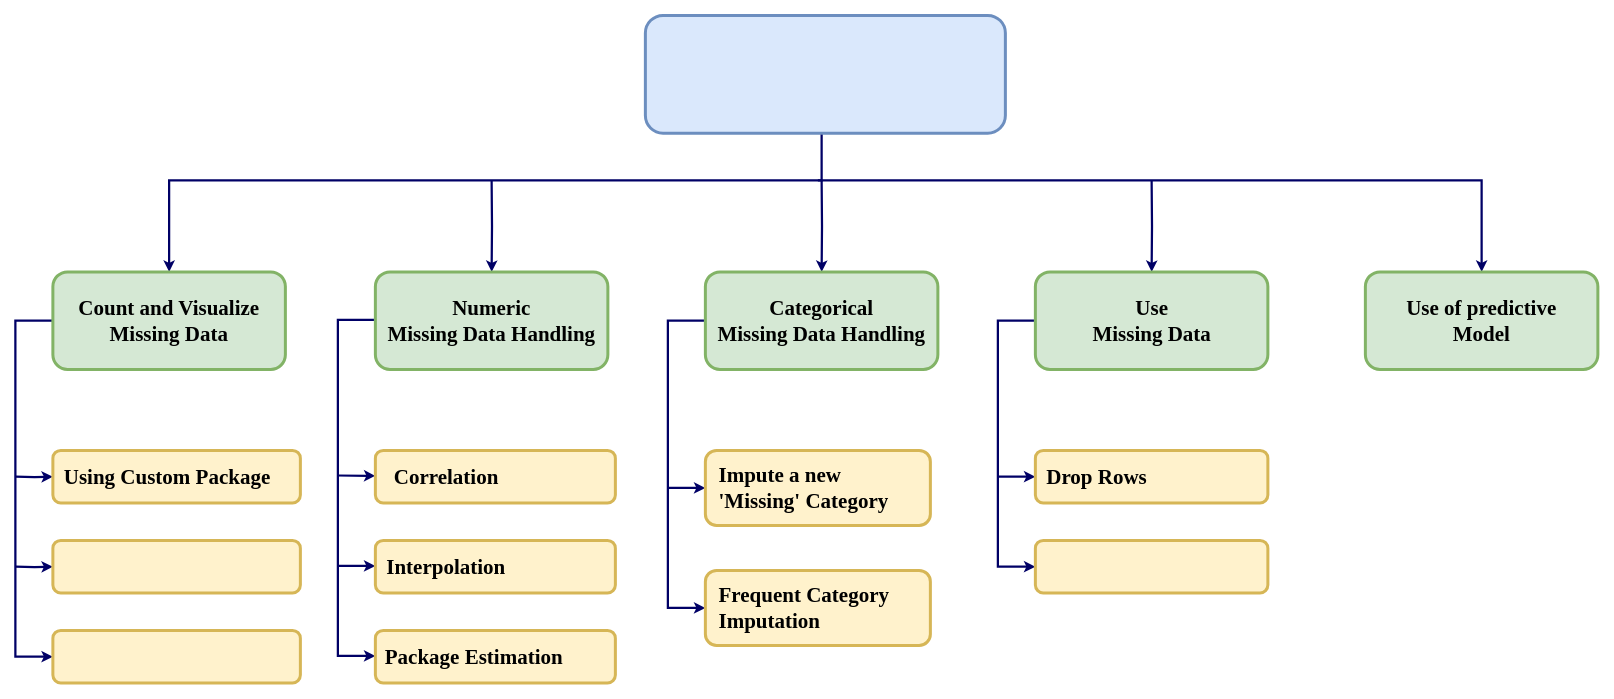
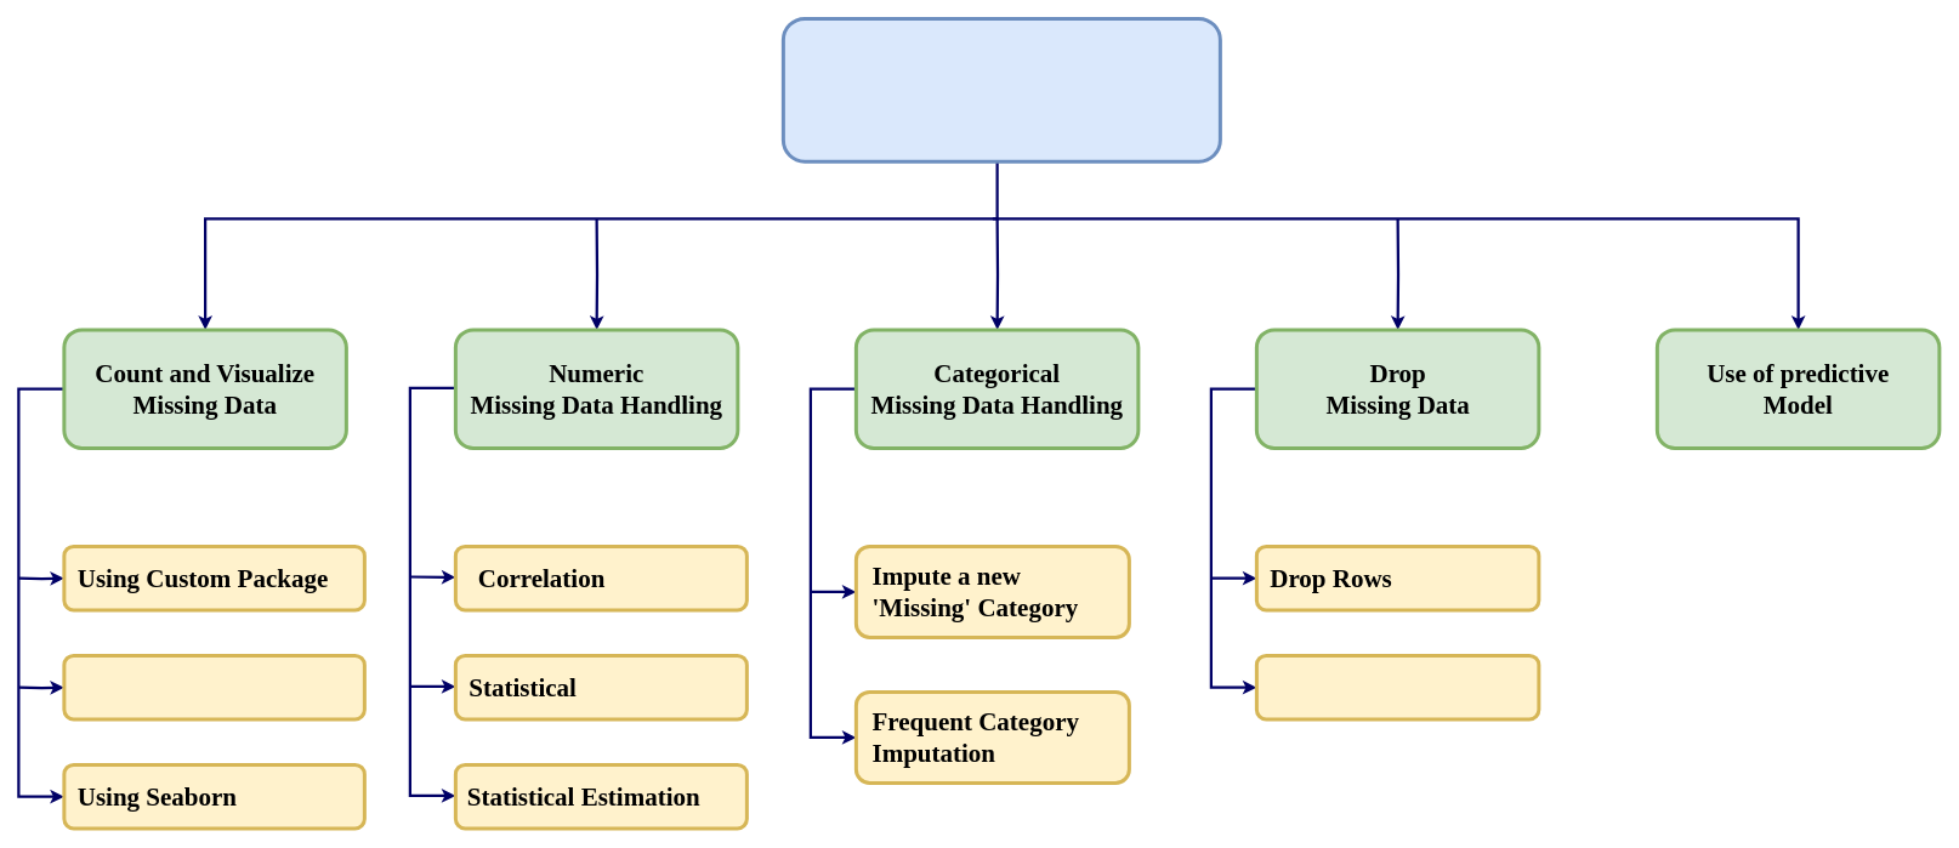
  <mxCell id="0" />
  <mxCell id="1" parent="0" />
  <mxCell id="2" value="" style="endArrow=classic;html=1;rounded=0;fontFamily=Comic Sans MS;fontSize=28;strokeColor=#000066;strokeWidth=3;entryX=0;entryY=0.5;entryDx=0;entryDy=0;" edge="1" parent="1" target="43"><mxGeometry width="50" height="50" relative="1" as="geometry"><mxPoint x="1330" y="635" as="sourcePoint" /><mxPoint x="1380" y="640" as="targetPoint" /></mxGeometry></mxCell>
  <mxCell id="3" value="" style="endArrow=classic;html=1;rounded=0;fontFamily=Comic Sans MS;fontSize=28;strokeColor=#000066;strokeWidth=3;entryX=0;entryY=0.5;entryDx=0;entryDy=0;" edge="1" parent="1" target="39"><mxGeometry width="50" height="50" relative="1" as="geometry"><mxPoint x="890" y="650" as="sourcePoint" /><mxPoint x="940" y="650.5" as="targetPoint" /></mxGeometry></mxCell>
  <mxCell id="4" value="" style="endArrow=classic;html=1;rounded=0;fontFamily=Comic Sans MS;fontSize=28;strokeColor=#000066;strokeWidth=3;entryX=0;entryY=0.5;entryDx=0;entryDy=0;" edge="1" parent="1"><mxGeometry width="50" height="50" relative="1" as="geometry"><mxPoint x="450" y="754" as="sourcePoint" /><mxPoint x="500" y="754" as="targetPoint" /></mxGeometry></mxCell>
  <mxCell id="5" value="" style="endArrow=classic;html=1;rounded=0;fontFamily=Comic Sans MS;fontSize=28;strokeColor=#000066;strokeWidth=3;entryX=0;entryY=0.5;entryDx=0;entryDy=0;" edge="1" parent="1"><mxGeometry width="50" height="50" relative="1" as="geometry"><mxPoint x="450" y="633.5" as="sourcePoint" /><mxPoint x="500" y="634" as="targetPoint" /></mxGeometry></mxCell>
  <mxCell id="6" style="edgeStyle=orthogonalEdgeStyle;rounded=0;orthogonalLoop=1;jettySize=auto;html=1;entryX=0;entryY=0.5;entryDx=0;entryDy=0;fontFamily=Comic Sans MS;fontSize=28;strokeWidth=3;strokeColor=#000066;exitX=0;exitY=0.5;exitDx=0;exitDy=0;" edge="1" parent="1" source="13"><mxGeometry relative="1" as="geometry"><mxPoint x="500" y="426" as="sourcePoint" /><mxPoint x="500" y="874" as="targetPoint" /><Array as="points"><mxPoint x="500" y="426" /><mxPoint x="450" y="426" /><mxPoint x="450" y="874" /></Array></mxGeometry></mxCell>
  <mxCell id="7" style="edgeStyle=orthogonalEdgeStyle;rounded=0;orthogonalLoop=1;jettySize=auto;html=1;entryX=0.5;entryY=0;entryDx=0;entryDy=0;fontFamily=Comic Sans MS;fontSize=28;strokeColor=#000066;strokeWidth=3;" edge="1" parent="1" source="8" target="10"><mxGeometry relative="1" as="geometry"><Array as="points"><mxPoint x="1095" y="240" /><mxPoint x="225" y="240" /></Array></mxGeometry></mxCell>
  <mxCell id="8" value="" style="rounded=1;whiteSpace=wrap;html=1;strokeWidth=4;fillColor=#dae8fc;strokeColor=#6c8ebf;" vertex="1" parent="1"><mxGeometry x="860" y="20" width="480" height="157" as="geometry" /></mxCell>
  <mxCell id="9" style="edgeStyle=orthogonalEdgeStyle;rounded=0;orthogonalLoop=1;jettySize=auto;html=1;entryX=0;entryY=0.5;entryDx=0;entryDy=0;fontFamily=Comic Sans MS;fontSize=28;strokeWidth=3;strokeColor=#000066;" edge="1" parent="1" source="10" target="31"><mxGeometry relative="1" as="geometry"><Array as="points"><mxPoint x="20" y="427" /><mxPoint x="20" y="875" /></Array></mxGeometry></mxCell>
  <mxCell id="10" value="" style="rounded=1;whiteSpace=wrap;html=1;strokeWidth=4;fillColor=#d5e8d4;strokeColor=#82b366;" vertex="1" parent="1"><mxGeometry x="70" y="362" width="310" height="130" as="geometry" /></mxCell>
  <mxCell id="11" value="&lt;font face=&quot;Comic Sans MS&quot; size=&quot;1&quot; style=&quot;&quot;&gt;&lt;b style=&quot;font-size: 28px;&quot;&gt;Count and Visualize Missing Data&lt;/b&gt;&lt;/font&gt;" style="text;html=1;strokeColor=none;fillColor=none;align=center;verticalAlign=middle;whiteSpace=wrap;rounded=0;" vertex="1" parent="1"><mxGeometry x="85" y="399.5" width="280" height="55" as="geometry" /></mxCell>
  <mxCell id="12" style="edgeStyle=orthogonalEdgeStyle;rounded=0;orthogonalLoop=1;jettySize=auto;html=1;fontFamily=Comic Sans MS;fontSize=28;strokeColor=#000066;strokeWidth=3;" edge="1" parent="1" target="13"><mxGeometry relative="1" as="geometry"><mxPoint x="655" y="240" as="sourcePoint" /></mxGeometry></mxCell>
  <mxCell id="13" value="" style="rounded=1;whiteSpace=wrap;html=1;strokeWidth=4;fillColor=#d5e8d4;strokeColor=#82b366;" vertex="1" parent="1"><mxGeometry x="500" y="362" width="310" height="130" as="geometry" /></mxCell>
  <mxCell id="14" value="&lt;font face=&quot;Comic Sans MS&quot; size=&quot;1&quot; style=&quot;&quot;&gt;&lt;b style=&quot;font-size: 28px;&quot;&gt;Numeric&lt;br&gt;Missing Data Handling&lt;/b&gt;&lt;/font&gt;" style="text;html=1;strokeColor=none;fillColor=none;align=center;verticalAlign=middle;whiteSpace=wrap;rounded=0;" vertex="1" parent="1"><mxGeometry x="509" y="399.5" width="292" height="55" as="geometry" /></mxCell>
  <mxCell id="15" style="edgeStyle=orthogonalEdgeStyle;rounded=0;orthogonalLoop=1;jettySize=auto;html=1;entryX=0;entryY=0.5;entryDx=0;entryDy=0;fontFamily=Comic Sans MS;fontSize=28;strokeColor=#000066;strokeWidth=3;" edge="1" parent="1" source="17" target="41"><mxGeometry relative="1" as="geometry"><Array as="points"><mxPoint x="890" y="427" /><mxPoint x="890" y="810" /></Array></mxGeometry></mxCell>
  <mxCell id="16" style="edgeStyle=orthogonalEdgeStyle;rounded=0;orthogonalLoop=1;jettySize=auto;html=1;fontFamily=Comic Sans MS;fontSize=28;strokeColor=#000066;strokeWidth=3;" edge="1" parent="1" target="17"><mxGeometry relative="1" as="geometry"><mxPoint x="1095" y="240" as="sourcePoint" /></mxGeometry></mxCell>
  <mxCell id="17" value="" style="rounded=1;whiteSpace=wrap;html=1;strokeWidth=4;fillColor=#d5e8d4;strokeColor=#82b366;" vertex="1" parent="1"><mxGeometry x="940" y="362" width="310" height="130" as="geometry" /></mxCell>
  <mxCell id="18" value="&lt;font face=&quot;Comic Sans MS&quot; size=&quot;1&quot; style=&quot;&quot;&gt;&lt;b style=&quot;font-size: 28px;&quot;&gt;Categorical&lt;br&gt;Missing Data Handling&lt;/b&gt;&lt;/font&gt;" style="text;html=1;strokeColor=none;fillColor=none;align=center;verticalAlign=middle;whiteSpace=wrap;rounded=0;" vertex="1" parent="1"><mxGeometry x="949" y="399.5" width="292" height="55" as="geometry" /></mxCell>
  <mxCell id="19" style="edgeStyle=orthogonalEdgeStyle;rounded=0;orthogonalLoop=1;jettySize=auto;html=1;entryX=0;entryY=0.5;entryDx=0;entryDy=0;fontFamily=Comic Sans MS;fontSize=28;strokeColor=#000066;strokeWidth=3;" edge="1" parent="1" source="21" target="45"><mxGeometry relative="1" as="geometry"><Array as="points"><mxPoint x="1330" y="427" /><mxPoint x="1330" y="755" /></Array></mxGeometry></mxCell>
  <mxCell id="20" style="edgeStyle=orthogonalEdgeStyle;rounded=0;orthogonalLoop=1;jettySize=auto;html=1;fontFamily=Comic Sans MS;fontSize=28;strokeColor=#000066;strokeWidth=3;" edge="1" parent="1" target="21"><mxGeometry relative="1" as="geometry"><mxPoint x="1535" y="240" as="sourcePoint" /></mxGeometry></mxCell>
  <mxCell id="21" value="" style="rounded=1;whiteSpace=wrap;html=1;strokeWidth=4;fillColor=#d5e8d4;strokeColor=#82b366;" vertex="1" parent="1"><mxGeometry x="1380" y="362" width="310" height="130" as="geometry" /></mxCell>
- <mxCell id="22" value="&lt;font face=&quot;Comic Sans MS&quot; size=&quot;1&quot; style=&quot;&quot;&gt;&lt;b style=&quot;font-size: 28px;&quot;&gt;Use&lt;br&gt;Missing Data&lt;/b&gt;&lt;/font&gt;" style="text;html=1;strokeColor=none;fillColor=none;align=center;verticalAlign=middle;whiteSpace=wrap;rounded=0;" vertex="1" parent="1"><mxGeometry x="1414.5" y="399.5" width="241" height="55" as="geometry" /></mxCell>
+ <mxCell id="22" value="&lt;font face=&quot;Comic Sans MS&quot; size=&quot;1&quot; style=&quot;&quot;&gt;&lt;b style=&quot;font-size: 28px;&quot;&gt;Drop&lt;br&gt;Missing Data&lt;/b&gt;&lt;/font&gt;" style="text;html=1;strokeColor=none;fillColor=none;align=center;verticalAlign=middle;whiteSpace=wrap;rounded=0;" vertex="1" parent="1"><mxGeometry x="1414.5" y="399.5" width="241" height="55" as="geometry" /></mxCell>
  <mxCell id="23" style="edgeStyle=orthogonalEdgeStyle;rounded=0;orthogonalLoop=1;jettySize=auto;html=1;fontFamily=Comic Sans MS;fontSize=28;strokeColor=#000066;strokeWidth=3;entryX=0.5;entryY=0;entryDx=0;entryDy=0;" edge="1" parent="1" target="24"><mxGeometry relative="1" as="geometry"><mxPoint x="1090" y="240" as="sourcePoint" /><Array as="points"><mxPoint x="1975" y="240" /></Array></mxGeometry></mxCell>
  <mxCell id="24" value="" style="rounded=1;whiteSpace=wrap;html=1;strokeWidth=4;fillColor=#d5e8d4;strokeColor=#82b366;" vertex="1" parent="1"><mxGeometry x="1820" y="362" width="310" height="130" as="geometry" /></mxCell>
  <mxCell id="25" value="&lt;font face=&quot;Comic Sans MS&quot;&gt;&lt;span style=&quot;font-size: 28px;&quot;&gt;&lt;b&gt;Use of predictive Model&lt;/b&gt;&lt;/span&gt;&lt;/font&gt;" style="text;html=1;strokeColor=none;fillColor=none;align=center;verticalAlign=middle;whiteSpace=wrap;rounded=0;" vertex="1" parent="1"><mxGeometry x="1857.25" y="399.5" width="235.5" height="55" as="geometry" /></mxCell>
  <mxCell id="26" style="edgeStyle=orthogonalEdgeStyle;rounded=0;orthogonalLoop=1;jettySize=auto;html=1;fontFamily=Comic Sans MS;fontSize=28;strokeColor=#000066;strokeWidth=3;" edge="1" parent="1" target="27"><mxGeometry relative="1" as="geometry"><mxPoint x="20" y="635" as="sourcePoint" /></mxGeometry></mxCell>
  <mxCell id="27" value="" style="rounded=1;whiteSpace=wrap;html=1;strokeWidth=4;fillColor=#fff2cc;strokeColor=#d6b656;" vertex="1" parent="1"><mxGeometry x="70" y="600" width="330" height="70" as="geometry" /></mxCell>
  <mxCell id="28" value="&lt;font face=&quot;Comic Sans MS&quot; size=&quot;1&quot; style=&quot;&quot;&gt;&lt;b style=&quot;font-size: 28px;&quot;&gt;Using Custom Package&lt;/b&gt;&lt;/font&gt;" style="text;html=1;strokeColor=none;fillColor=none;align=left;verticalAlign=middle;whiteSpace=wrap;rounded=0;" vertex="1" parent="1"><mxGeometry x="82.5" y="607.5" width="315" height="55" as="geometry" /></mxCell>
  <mxCell id="29" style="edgeStyle=orthogonalEdgeStyle;rounded=0;orthogonalLoop=1;jettySize=auto;html=1;fontFamily=Comic Sans MS;fontSize=28;strokeColor=#000066;strokeWidth=3;" edge="1" parent="1" target="30"><mxGeometry relative="1" as="geometry"><mxPoint x="20" y="755" as="sourcePoint" /></mxGeometry></mxCell>
  <mxCell id="30" value="" style="rounded=1;whiteSpace=wrap;html=1;strokeWidth=4;fillColor=#fff2cc;strokeColor=#d6b656;" vertex="1" parent="1"><mxGeometry x="70" y="720" width="330" height="70" as="geometry" /></mxCell>
  <mxCell id="31" value="" style="rounded=1;whiteSpace=wrap;html=1;strokeWidth=4;fillColor=#fff2cc;strokeColor=#d6b656;" vertex="1" parent="1"><mxGeometry x="70" y="840" width="330" height="70" as="geometry" /></mxCell>
+ <mxCell id="32" value="&lt;font face=&quot;Comic Sans MS&quot; size=&quot;1&quot; style=&quot;&quot;&gt;&lt;b style=&quot;font-size: 28px;&quot;&gt;Using Seaborn&lt;/b&gt;&lt;/font&gt;" style="text;html=1;strokeColor=none;fillColor=none;align=left;verticalAlign=middle;whiteSpace=wrap;rounded=0;" vertex="1" parent="1"><mxGeometry x="82.5" y="847.5" width="315" height="55" as="geometry" /></mxCell>
  <mxCell id="33" value="" style="rounded=1;whiteSpace=wrap;html=1;strokeWidth=4;fillColor=#fff2cc;strokeColor=#d6b656;" vertex="1" parent="1"><mxGeometry x="500" y="600" width="320" height="70" as="geometry" /></mxCell>
  <mxCell id="34" value="&lt;font face=&quot;Comic Sans MS&quot; size=&quot;1&quot; style=&quot;&quot;&gt;&lt;b style=&quot;font-size: 28px;&quot;&gt;Correlation&lt;/b&gt;&lt;/font&gt;" style="text;html=1;strokeColor=none;fillColor=none;align=left;verticalAlign=middle;whiteSpace=wrap;rounded=0;" vertex="1" parent="1"><mxGeometry x="523.13" y="607.5" width="293.75" height="55" as="geometry" /></mxCell>
  <mxCell id="35" value="" style="rounded=1;whiteSpace=wrap;html=1;strokeWidth=4;fillColor=#fff2cc;strokeColor=#d6b656;" vertex="1" parent="1"><mxGeometry x="500" y="720" width="320" height="70" as="geometry" /></mxCell>
- <mxCell id="36" value="&lt;font face=&quot;Comic Sans MS&quot; size=&quot;1&quot; style=&quot;&quot;&gt;&lt;b style=&quot;font-size: 28px;&quot;&gt;Interpolation&lt;/b&gt;&lt;/font&gt;" style="text;html=1;strokeColor=none;fillColor=none;align=left;verticalAlign=middle;whiteSpace=wrap;rounded=0;" vertex="1" parent="1"><mxGeometry x="513.13" y="727.5" width="293.75" height="55" as="geometry" /></mxCell>
+ <mxCell id="36" value="&lt;font face=&quot;Comic Sans MS&quot; size=&quot;1&quot; style=&quot;&quot;&gt;&lt;b style=&quot;font-size: 28px;&quot;&gt;Statistical&lt;/b&gt;&lt;/font&gt;" style="text;html=1;strokeColor=none;fillColor=none;align=left;verticalAlign=middle;whiteSpace=wrap;rounded=0;" vertex="1" parent="1"><mxGeometry x="513.13" y="727.5" width="293.75" height="55" as="geometry" /></mxCell>
  <mxCell id="37" value="" style="rounded=1;whiteSpace=wrap;html=1;strokeWidth=4;fillColor=#fff2cc;strokeColor=#d6b656;" vertex="1" parent="1"><mxGeometry x="500" y="840" width="320" height="70" as="geometry" /></mxCell>
- <mxCell id="38" value="&lt;font face=&quot;Comic Sans MS&quot; size=&quot;1&quot; style=&quot;&quot;&gt;&lt;b style=&quot;font-size: 28px;&quot;&gt;Package Estimation&lt;/b&gt;&lt;/font&gt;" style="text;html=1;strokeColor=none;fillColor=none;align=left;verticalAlign=middle;whiteSpace=wrap;rounded=0;" vertex="1" parent="1"><mxGeometry x="511.25" y="847.5" width="303.75" height="55" as="geometry" /></mxCell>
+ <mxCell id="38" value="&lt;font face=&quot;Comic Sans MS&quot; size=&quot;1&quot; style=&quot;&quot;&gt;&lt;b style=&quot;font-size: 28px;&quot;&gt;Statistical Estimation&lt;/b&gt;&lt;/font&gt;" style="text;html=1;strokeColor=none;fillColor=none;align=left;verticalAlign=middle;whiteSpace=wrap;rounded=0;" vertex="1" parent="1"><mxGeometry x="511.25" y="847.5" width="303.75" height="55" as="geometry" /></mxCell>
  <mxCell id="39" value="" style="rounded=1;whiteSpace=wrap;html=1;strokeWidth=4;fillColor=#fff2cc;strokeColor=#d6b656;" vertex="1" parent="1"><mxGeometry x="940" y="600" width="300" height="100" as="geometry" /></mxCell>
  <mxCell id="40" value="&lt;font face=&quot;Comic Sans MS&quot; size=&quot;1&quot; style=&quot;&quot;&gt;&lt;b style=&quot;font-size: 28px;&quot;&gt;Impute a new&amp;nbsp; 'Missing' Category&lt;/b&gt;&lt;/font&gt;" style="text;html=1;strokeColor=none;fillColor=none;align=left;verticalAlign=middle;whiteSpace=wrap;rounded=0;" vertex="1" parent="1"><mxGeometry x="955.63" y="622.5" width="268.75" height="55" as="geometry" /></mxCell>
  <mxCell id="41" value="" style="rounded=1;whiteSpace=wrap;html=1;strokeWidth=4;fillColor=#fff2cc;strokeColor=#d6b656;" vertex="1" parent="1"><mxGeometry x="940" y="760" width="300" height="100" as="geometry" /></mxCell>
  <mxCell id="42" value="&lt;font face=&quot;Comic Sans MS&quot; size=&quot;1&quot; style=&quot;&quot;&gt;&lt;b style=&quot;font-size: 28px;&quot;&gt;Frequent Category Imputation&lt;/b&gt;&lt;/font&gt;" style="text;html=1;strokeColor=none;fillColor=none;align=left;verticalAlign=middle;whiteSpace=wrap;rounded=0;" vertex="1" parent="1"><mxGeometry x="955.63" y="782.5" width="268.75" height="55" as="geometry" /></mxCell>
  <mxCell id="43" value="" style="rounded=1;whiteSpace=wrap;html=1;strokeWidth=4;fillColor=#fff2cc;strokeColor=#d6b656;" vertex="1" parent="1"><mxGeometry x="1380" y="600" width="310" height="70" as="geometry" /></mxCell>
  <mxCell id="44" value="&lt;font face=&quot;Comic Sans MS&quot; size=&quot;1&quot; style=&quot;&quot;&gt;&lt;b style=&quot;font-size: 28px;&quot;&gt;Drop Rows&lt;/b&gt;&lt;/font&gt;" style="text;html=1;strokeColor=none;fillColor=none;align=left;verticalAlign=middle;whiteSpace=wrap;rounded=0;" vertex="1" parent="1"><mxGeometry x="1393.13" y="607.5" width="286.87" height="55" as="geometry" /></mxCell>
  <mxCell id="45" value="" style="rounded=1;whiteSpace=wrap;html=1;strokeWidth=4;fillColor=#fff2cc;strokeColor=#d6b656;" vertex="1" parent="1"><mxGeometry x="1380" y="720" width="310" height="70" as="geometry" /></mxCell>
